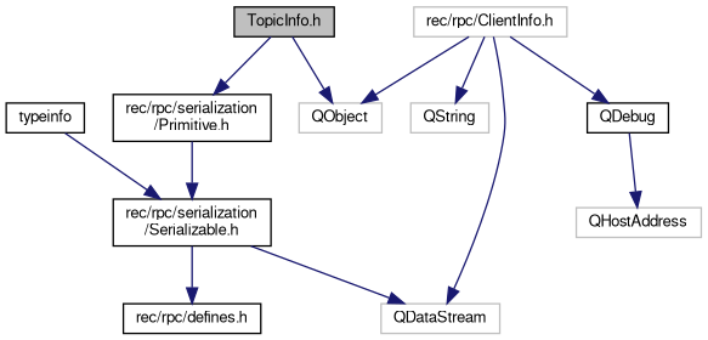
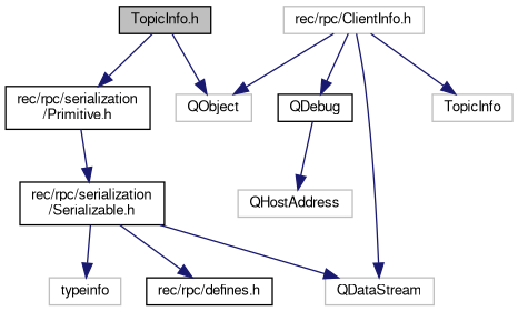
  digraph {
    node [color=grey75 fillcolor=white fontname=FreeSans fontsize=10 shape=record style=filled]
    edge [color=midnightblue fontname=FreeSans fontsize=10 labelfontname=FreeSans labelfontsize=10 style=solid]
    n1 [color=black fillcolor=grey75 fontcolor=black height=0.2 label="TopicInfo.h" width=0.4]
    n2 [color=black height=0.2 label="rec/rpc/serialization\l/Primitive.h" width=0.4]
    n3 [height=0.2 label=QObject width=0.4]
    n4 [color=black height=0.2 label="rec/rpc/serialization\l/Serializable.h" width=0.4]
    n5 [height=0.2 label="rec/rpc/ClientInfo.h" width=0.4]
    n6 [height=0.2 label=QDataStream width=0.4]
-   n7 [height=0.2 label=QString width=0.4]
+   n7 [height=0.2 label=TopicInfo width=0.4]
    n8 [color=black height=0.2 label=QDebug width=0.4]
-   n9 [color=black height=0.2 label=typeinfo width=0.4]
+   n9 [height=0.2 label=typeinfo width=0.4]
    n10 [color=black height=0.2 label="rec/rpc/defines.h" width=0.4]
    n11 [height=0.2 label=QHostAddress width=0.4]
    n1 -> n2
    n1 -> n3
    n2 -> n4
    n4 -> n6
-   n9 -> n4
+   n4 -> n9
    n4 -> n10
    n5 -> n3
    n5 -> n6
    n5 -> n7
    n5 -> n8
    n8 -> n11
  }
